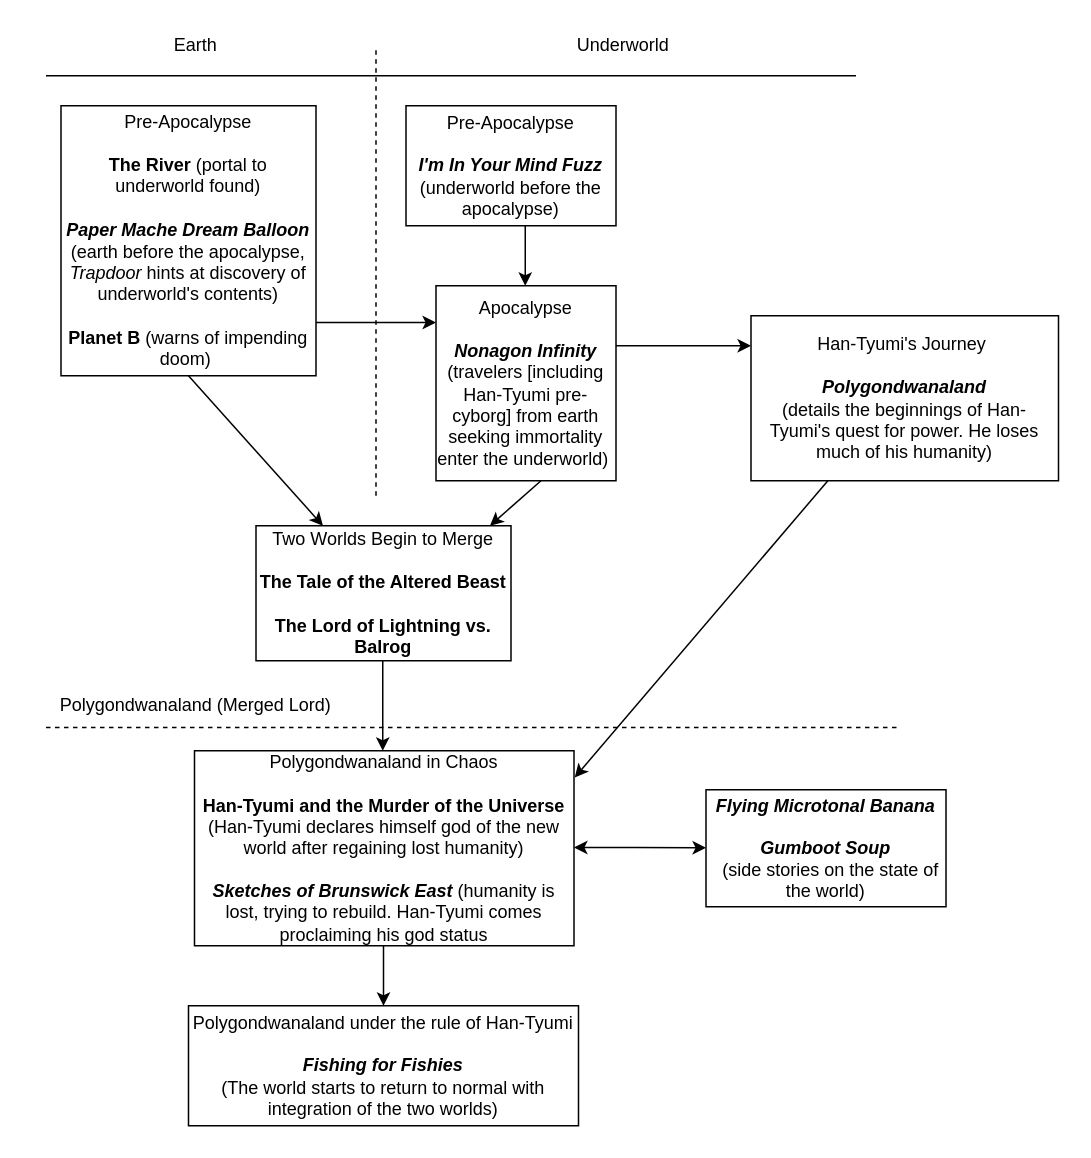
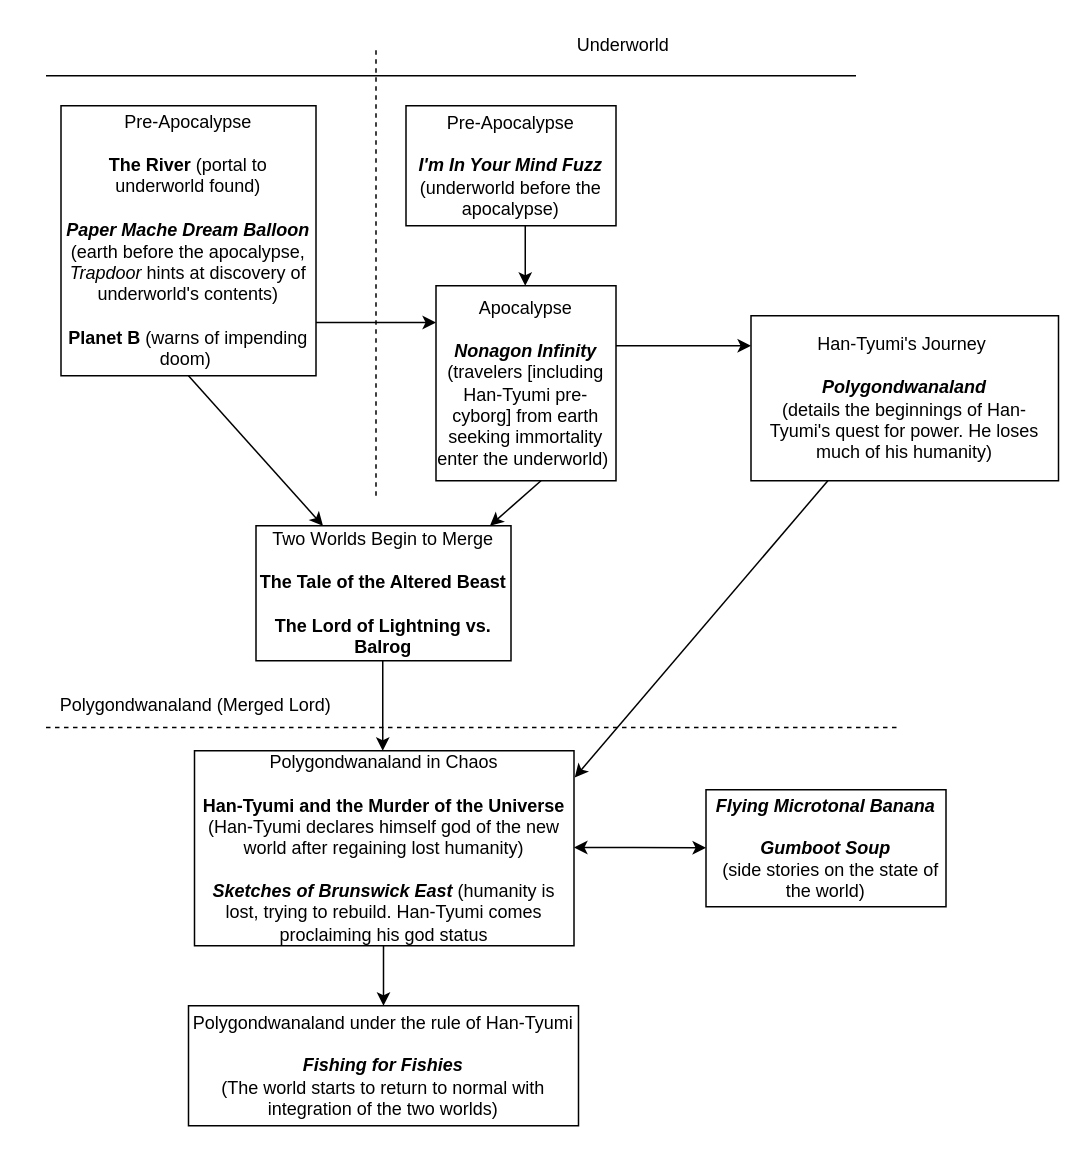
  <mxCell id="0" />
  <mxCell id="1" parent="0" />
- <mxCell id="2" value="Earth" style="text;html=1;strokeColor=none;fillColor=none;align=center;verticalAlign=middle;whiteSpace=wrap;rounded=0;" vertex="1" parent="1"><mxGeometry x="110" y="20" width="40" height="20" as="geometry" /></mxCell>
  <mxCell id="3" value="Underworld" style="text;html=1;strokeColor=none;fillColor=none;align=center;verticalAlign=middle;whiteSpace=wrap;rounded=0;" vertex="1" parent="1"><mxGeometry x="355" y="20" width="120" height="20" as="geometry" /></mxCell>
  <mxCell id="4" value="" style="endArrow=none;html=1;" edge="1" parent="1"><mxGeometry width="50" height="50" relative="1" as="geometry"><mxPoint x="30" y="50" as="sourcePoint" /><mxPoint x="570" y="50" as="targetPoint" /></mxGeometry></mxCell>
  <mxCell id="5" value="" style="endArrow=none;dashed=1;html=1;" edge="1" parent="1"><mxGeometry width="50" height="50" relative="1" as="geometry"><mxPoint x="250" y="330" as="sourcePoint" /><mxPoint x="250" y="30" as="targetPoint" /></mxGeometry></mxCell>
  <mxCell id="6" value="Pre-Apocalypse&lt;br&gt;&lt;br&gt;&lt;b&gt;The River&lt;/b&gt; (portal to underworld found)&lt;br&gt;&lt;br&gt;&lt;b&gt;&lt;i&gt;Paper Mache Dream Balloon&lt;/i&gt;&lt;/b&gt; (earth before the apocalypse, &lt;i&gt;Trapdoor&lt;/i&gt; hints at discovery of underworld's contents)&lt;br&gt;&lt;br&gt;&lt;b&gt;Planet B &lt;/b&gt;(warns of impending doom)&amp;nbsp;&lt;br&gt;" style="rounded=0;whiteSpace=wrap;html=1;" vertex="1" parent="1"><mxGeometry x="40" y="70" width="170" height="180" as="geometry" /></mxCell>
  <mxCell id="7" value="" style="endArrow=none;dashed=1;html=1;" edge="1" parent="1"><mxGeometry width="50" height="50" relative="1" as="geometry"><mxPoint x="30" y="484.5" as="sourcePoint" /><mxPoint x="600" y="484.5" as="targetPoint" /></mxGeometry></mxCell>
  <mxCell id="8" value="Polygondwanaland (Merged Lord)" style="text;html=1;strokeColor=none;fillColor=none;align=center;verticalAlign=middle;whiteSpace=wrap;rounded=0;" vertex="1" parent="1"><mxGeometry x="20" y="460" width="220" height="20" as="geometry" /></mxCell>
  <mxCell id="9" value="Pre-Apocalypse&lt;br&gt;&lt;br&gt;&lt;i style=&quot;font-weight: bold&quot;&gt;I'm In Your Mind Fuzz &lt;/i&gt;(underworld before the apocalypse)&lt;br&gt;" style="rounded=0;whiteSpace=wrap;html=1;" vertex="1" parent="1"><mxGeometry x="270" y="70" width="140" height="80" as="geometry" /></mxCell>
  <mxCell id="10" value="" style="endArrow=classic;html=1;" edge="1" parent="1"><mxGeometry width="50" height="50" relative="1" as="geometry"><mxPoint x="210" y="214.5" as="sourcePoint" /><mxPoint x="290" y="214.5" as="targetPoint" /><Array as="points" /></mxGeometry></mxCell>
  <mxCell id="11" value="Apocalypse&lt;br&gt;&lt;br&gt;&lt;i style=&quot;font-weight: bold&quot;&gt;Nonagon Infinity &lt;/i&gt;(travelers [including Han-Tyumi pre-cyborg] from earth seeking immortality enter the underworld)&amp;nbsp;&lt;br&gt;" style="rounded=0;whiteSpace=wrap;html=1;" vertex="1" parent="1"><mxGeometry x="290" y="190" width="120" height="130" as="geometry" /></mxCell>
  <mxCell id="12" value="" style="endArrow=classic;html=1;" edge="1" parent="1"><mxGeometry width="50" height="50" relative="1" as="geometry"><mxPoint x="349.5" y="150" as="sourcePoint" /><mxPoint x="349.5" y="190" as="targetPoint" /></mxGeometry></mxCell>
  <mxCell id="13" value="Two Worlds Begin to Merge&lt;b&gt;&lt;br&gt;&lt;/b&gt;&lt;br&gt;&lt;b&gt;The Tale of the Altered Beast&lt;br&gt;&lt;/b&gt;&lt;br&gt;&lt;b&gt;The Lord of Lightning vs. Balrog&lt;/b&gt;&lt;br&gt;" style="rounded=0;whiteSpace=wrap;html=1;" vertex="1" parent="1"><mxGeometry x="170" y="350" width="170" height="90" as="geometry" /></mxCell>
  <mxCell id="14" value="" style="endArrow=classic;html=1;exitX=0.5;exitY=1;exitDx=0;exitDy=0;" edge="1" parent="1" source="6" target="13"><mxGeometry width="50" height="50" relative="1" as="geometry"><mxPoint x="75" y="320" as="sourcePoint" /><mxPoint x="125" y="270" as="targetPoint" /></mxGeometry></mxCell>
  <mxCell id="15" value="" style="endArrow=classic;html=1;" edge="1" parent="1"><mxGeometry width="50" height="50" relative="1" as="geometry"><mxPoint x="254.5" y="440" as="sourcePoint" /><mxPoint x="254.5" y="500" as="targetPoint" /></mxGeometry></mxCell>
  <mxCell id="16" value="Polygondwanaland in Chaos&lt;br&gt;&lt;br&gt;&lt;b&gt;Han-Tyumi and the Murder of the Universe &lt;/b&gt;(Han-Tyumi declares himself god of the new world after regaining lost humanity)&lt;br&gt;&lt;br&gt;&lt;i style=&quot;font-weight: bold&quot;&gt;Sketches of Brunswick East&lt;/i&gt;&amp;nbsp;(humanity is lost, trying to rebuild. Han-Tyumi comes proclaiming his god status&lt;br&gt;" style="rounded=0;whiteSpace=wrap;html=1;" vertex="1" parent="1"><mxGeometry x="129" y="500" width="253" height="130" as="geometry" /></mxCell>
  <mxCell id="17" value="" style="endArrow=classic;startArrow=classic;html=1;" edge="1" parent="1" target="18"><mxGeometry width="50" height="50" relative="1" as="geometry"><mxPoint x="382" y="564.5" as="sourcePoint" /><mxPoint x="460" y="565" as="targetPoint" /><Array as="points"><mxPoint x="412" y="564.5" /></Array></mxGeometry></mxCell>
  <mxCell id="18" value="Flying Microtonal Banana&lt;br&gt;&lt;br&gt;Gumboot Soup&lt;br&gt;&amp;nbsp;&amp;nbsp;&lt;span style=&quot;font-weight: normal ; font-style: normal&quot;&gt;(side stories on the state of the world)&lt;/span&gt;" style="rounded=0;whiteSpace=wrap;html=1;fontStyle=3" vertex="1" parent="1"><mxGeometry x="470" y="526" width="160" height="78" as="geometry" /></mxCell>
  <mxCell id="19" value="Han-Tyumi's Journey&amp;nbsp;&lt;br&gt;&lt;br&gt;&lt;i&gt;&lt;b&gt;Polygondwanaland&lt;br&gt;&lt;/b&gt;&lt;/i&gt;(details the beginnings of Han-Tyumi's quest for power. He loses much of his humanity)&lt;br&gt;" style="rounded=0;whiteSpace=wrap;html=1;" vertex="1" parent="1"><mxGeometry x="500" y="210" width="205" height="110" as="geometry" /></mxCell>
  <mxCell id="20" value="" style="endArrow=classic;html=1;" edge="1" parent="1"><mxGeometry width="50" height="50" relative="1" as="geometry"><mxPoint x="255" y="630" as="sourcePoint" /><mxPoint x="255" y="670" as="targetPoint" /></mxGeometry></mxCell>
  <mxCell id="21" value="" style="endArrow=classic;html=1;" edge="1" parent="1"><mxGeometry width="50" height="50" relative="1" as="geometry"><mxPoint x="360" y="320" as="sourcePoint" /><mxPoint x="326" y="350" as="targetPoint" /></mxGeometry></mxCell>
  <mxCell id="22" value="" style="endArrow=classic;html=1;" edge="1" parent="1"><mxGeometry width="50" height="50" relative="1" as="geometry"><mxPoint x="410" y="230" as="sourcePoint" /><mxPoint x="500" y="230" as="targetPoint" /></mxGeometry></mxCell>
  <mxCell id="23" value="" style="endArrow=classic;html=1;exitX=0.25;exitY=1;exitDx=0;exitDy=0;entryX=1.002;entryY=0.137;entryDx=0;entryDy=0;entryPerimeter=0;" edge="1" parent="1" source="19" target="16"><mxGeometry width="50" height="50" relative="1" as="geometry"><mxPoint x="530" y="400" as="sourcePoint" /><mxPoint x="460" y="390" as="targetPoint" /></mxGeometry></mxCell>
  <mxCell id="24" value="Polygondwanaland under the rule of Han-Tyumi&lt;br&gt;&lt;br&gt;&lt;i style=&quot;font-weight: bold&quot;&gt;Fishing for Fishies &lt;br&gt;&lt;/i&gt;(The world starts to return to normal with integration of the two worlds)&lt;br&gt;" style="rounded=0;whiteSpace=wrap;html=1;" vertex="1" parent="1"><mxGeometry x="125" y="670" width="260" height="80" as="geometry" /></mxCell>
